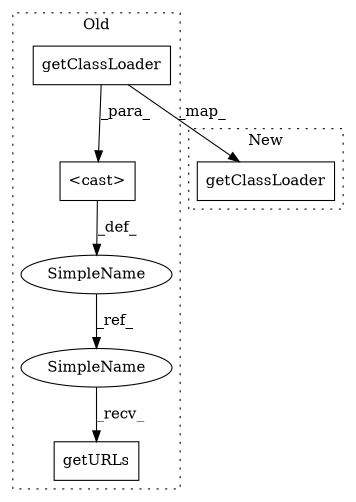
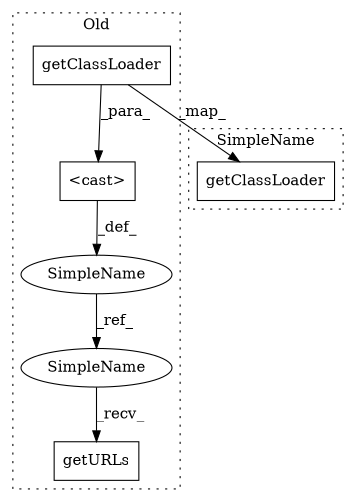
  digraph {
    node [a=32 l=16 shape=box]
    n1 [label=getClassLoader s=19952]
    n2 [a=11 l=17 label="<cast>" s=19924]
    n3 [a=42 l=8 label=SimpleName s=19913 shape=ellipse]
    n4 [l=9 label=getURLs s=19996]
    n5 [a=42 l=8 label=SimpleName s=19987 shape=ellipse]
    n6 [label=getClassLoader s=22551]
    subgraph cluster_1 {
      label=Old
      style=dotted
      n1
      n2
      n3
      n4
      n5
    }
    subgraph cluster_2 {
-     label=New
+     label=SimpleName
      style=dotted
      n6
    }
    n1 -> n2 [label=_para_]
    n1 -> n6 [label=_map_]
    n2 -> n3 [label=_def_]
    n3 -> n5 [label=_ref_]
    n5 -> n4 [label=_recv_]
  }
